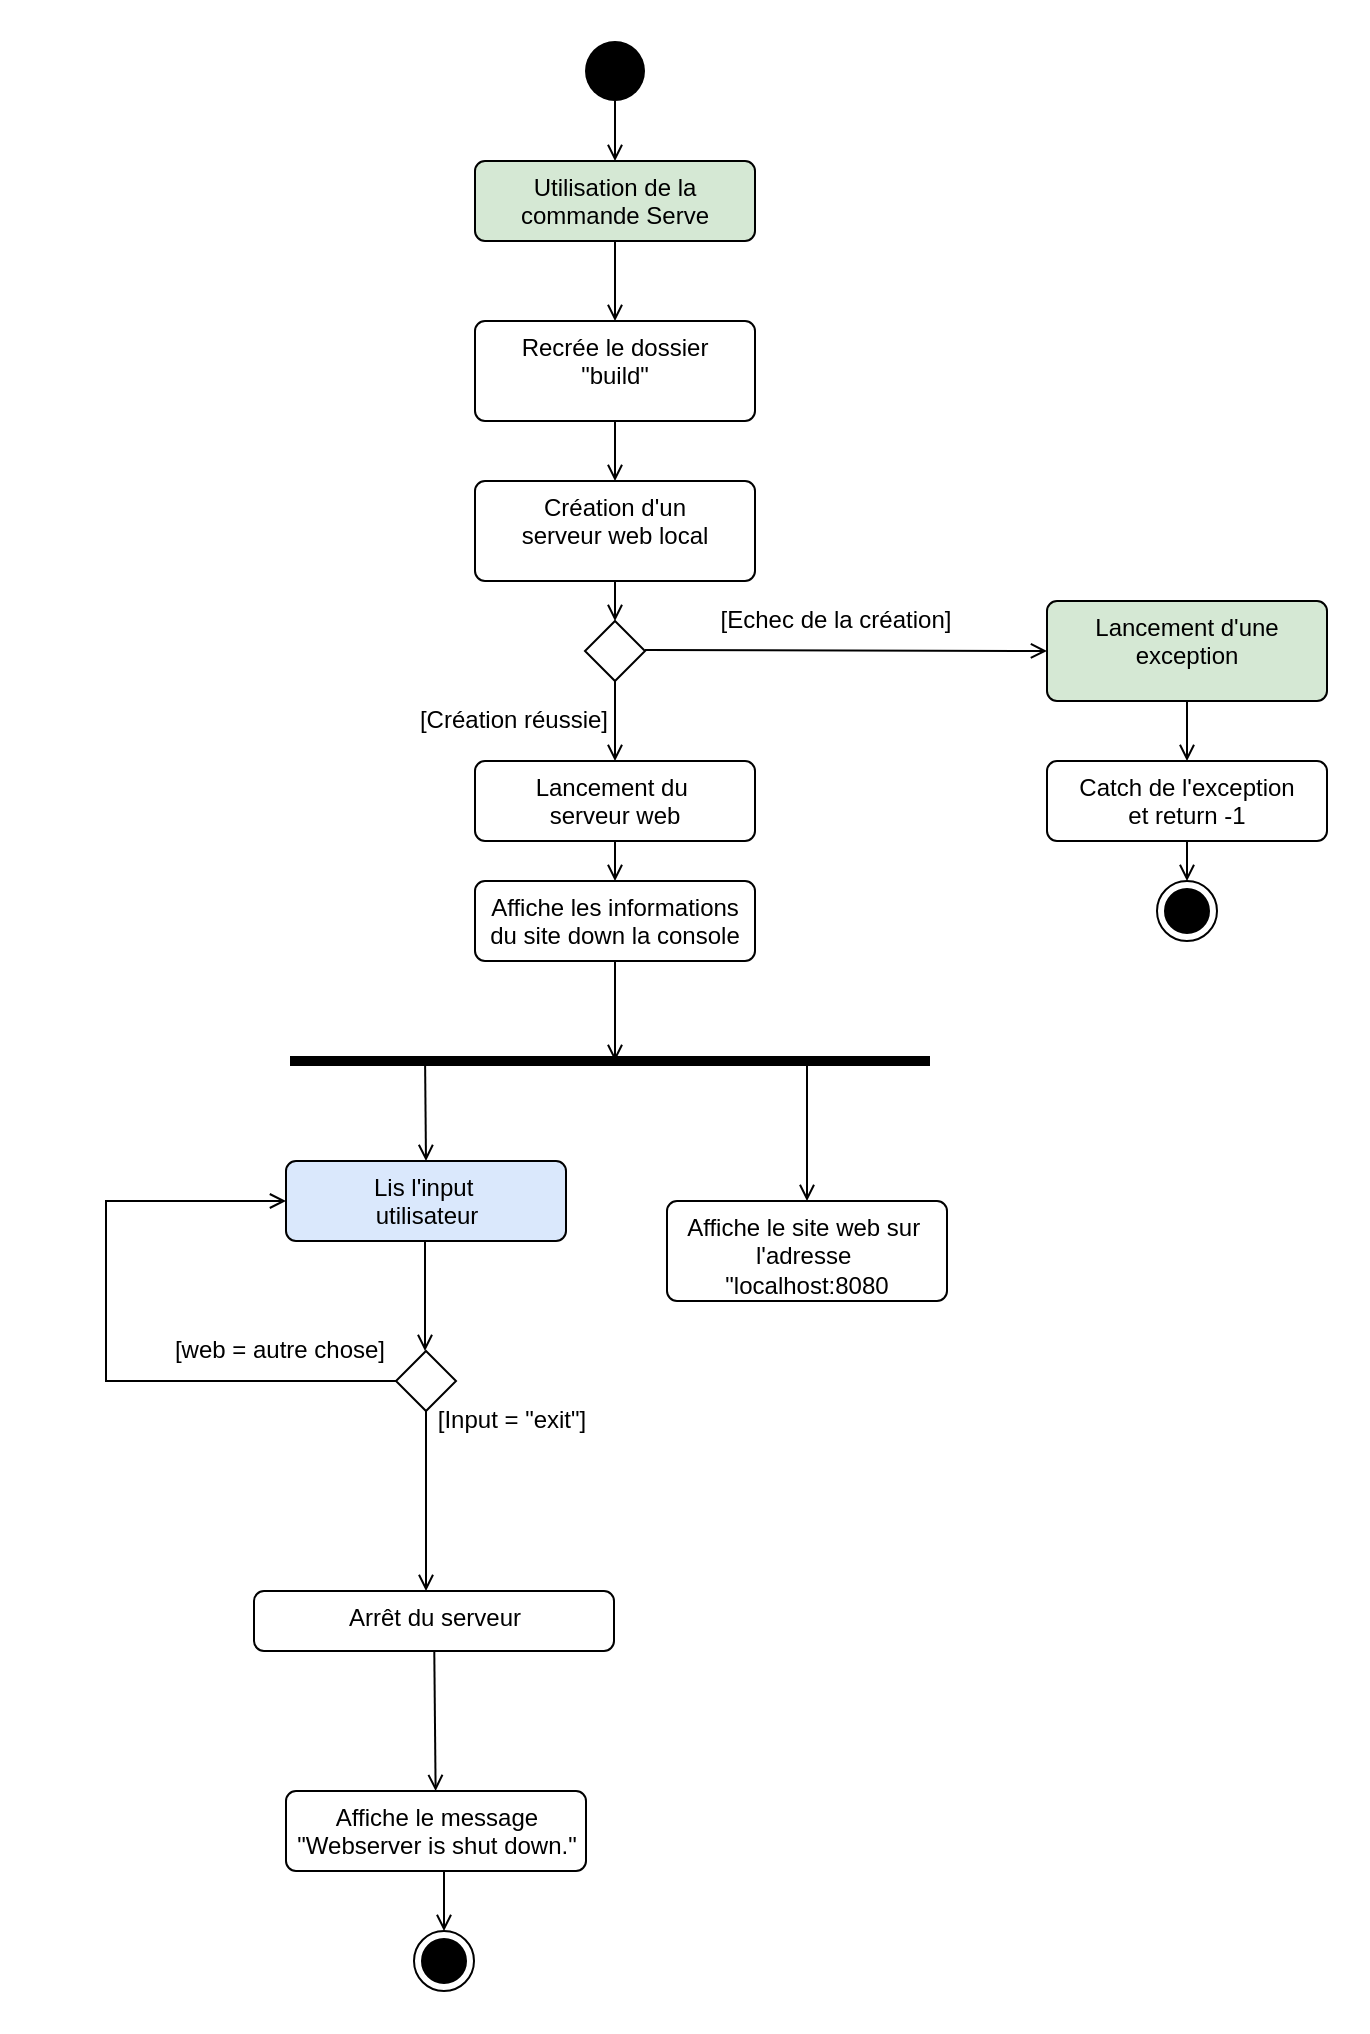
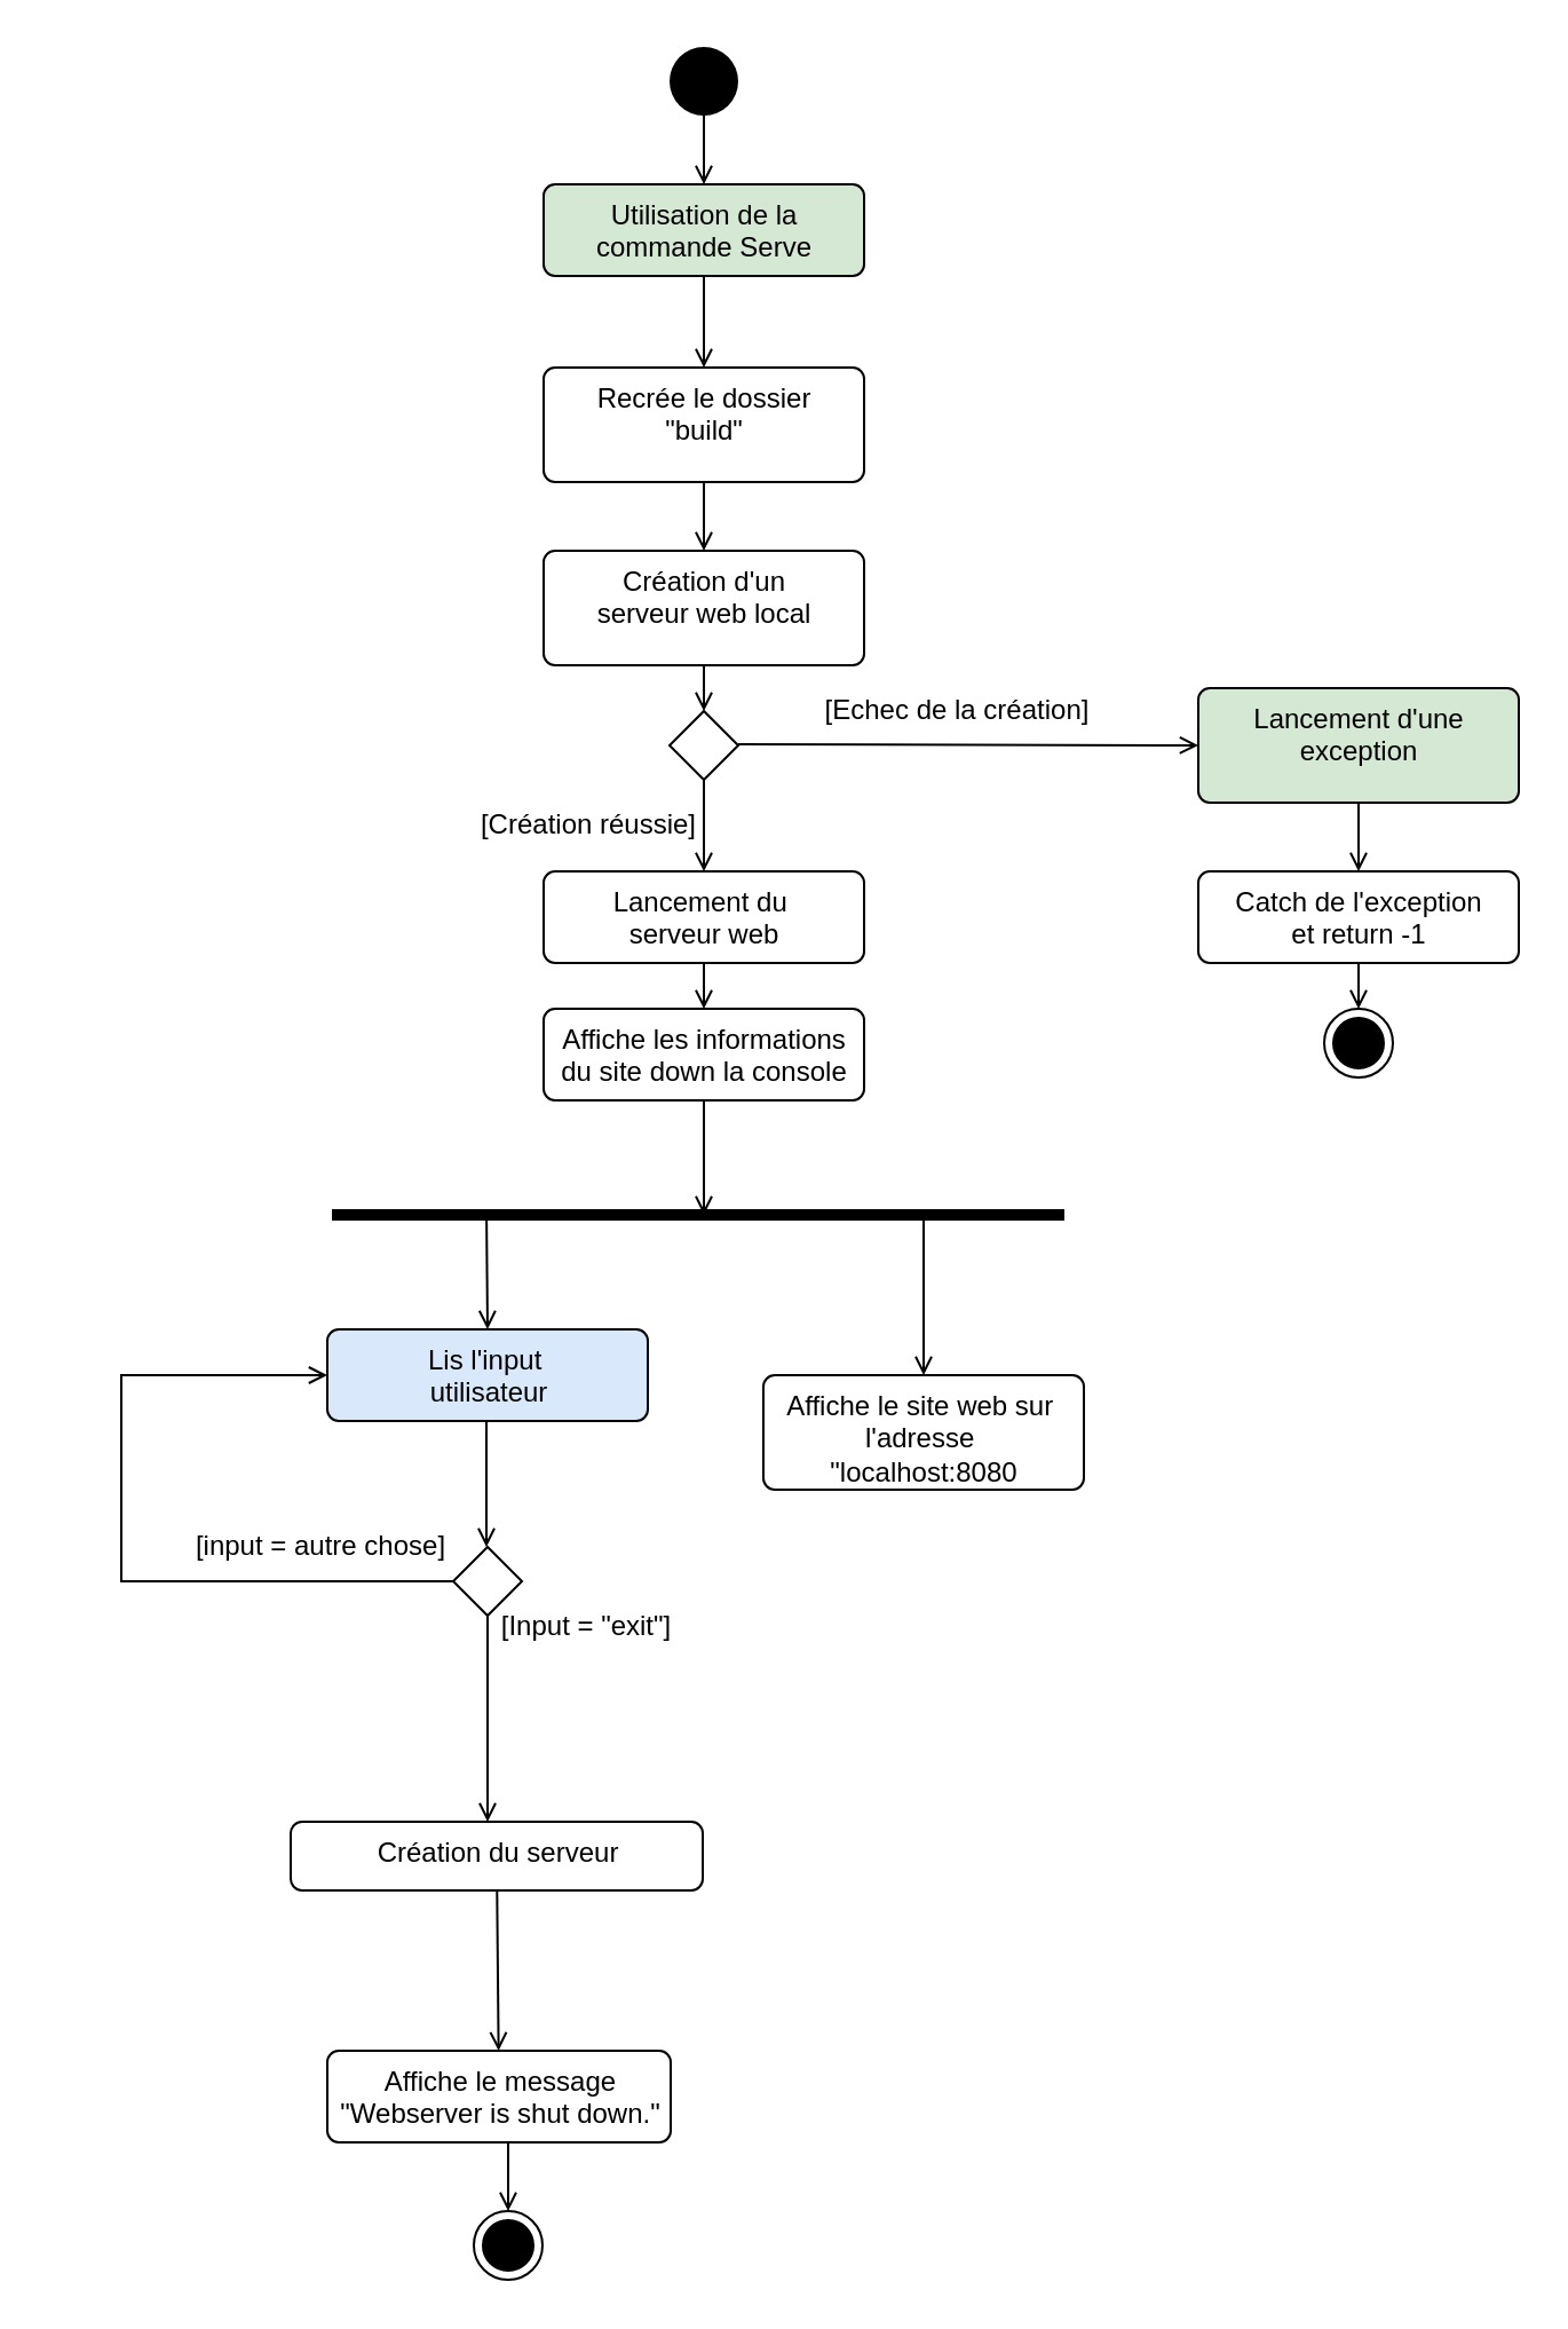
  <mxCell id="0" />
  <mxCell id="1" parent="0" />
  <mxCell id="2" value="" style="ellipse;fillColor=#000000;strokeColor=none;" parent="1" vertex="1"><mxGeometry x="292" y="20" width="30" height="30" as="geometry" /></mxCell>
  <mxCell id="3" value="Utilisation de la &lt;br&gt;commande Serve&lt;br&gt;" style="html=1;align=center;verticalAlign=top;rounded=1;absoluteArcSize=1;arcSize=10;dashed=0;fillColor=#d5e8d4;" parent="1" vertex="1"><mxGeometry x="237" y="80" width="140" height="40" as="geometry" /></mxCell>
  <mxCell id="4" value="" style="endArrow=open;html=1;rounded=0;align=center;verticalAlign=top;endFill=0;labelBackgroundColor=none;endSize=6;exitX=0.5;exitY=1;exitDx=0;exitDy=0;entryX=0.5;entryY=0;entryDx=0;entryDy=0;" parent="1" source="2" target="3" edge="1"><mxGeometry relative="1" as="geometry"><mxPoint x="387" y="272" as="targetPoint" /></mxGeometry></mxCell>
  <mxCell id="5" value="" style="endArrow=open;html=1;rounded=0;align=center;verticalAlign=top;endFill=0;labelBackgroundColor=none;endSize=6;exitX=0.5;exitY=1;exitDx=0;exitDy=0;" parent="1" edge="1"><mxGeometry relative="1" as="geometry"><mxPoint x="307" y="240" as="targetPoint" /><mxPoint x="307" y="210" as="sourcePoint" /></mxGeometry></mxCell>
  <mxCell id="6" value="Création d'un&lt;br&gt;serveur web local" style="html=1;align=center;verticalAlign=top;rounded=1;absoluteArcSize=1;arcSize=10;dashed=0;" parent="1" vertex="1"><mxGeometry x="237" y="240" width="140" height="50" as="geometry" /></mxCell>
  <mxCell id="7" value="" style="endArrow=open;html=1;rounded=0;align=center;verticalAlign=top;endFill=0;labelBackgroundColor=none;endSize=6;exitX=0.5;exitY=1;exitDx=0;exitDy=0;" parent="1" source="3" edge="1"><mxGeometry relative="1" as="geometry"><mxPoint x="307" y="160" as="targetPoint" /><mxPoint x="317" y="60" as="sourcePoint" /></mxGeometry></mxCell>
  <mxCell id="8" value="Recrée le dossier&lt;br&gt;&quot;build&quot;" style="html=1;align=center;verticalAlign=top;rounded=1;absoluteArcSize=1;arcSize=10;dashed=0;" parent="1" vertex="1"><mxGeometry x="237" y="160" width="140" height="50" as="geometry" /></mxCell>
  <mxCell id="9" value="" style="endArrow=open;html=1;rounded=0;align=center;verticalAlign=top;endFill=0;labelBackgroundColor=none;endSize=6;" parent="1" edge="1"><mxGeometry relative="1" as="geometry"><mxPoint x="307" y="310" as="targetPoint" /><mxPoint x="307" y="290" as="sourcePoint" /></mxGeometry></mxCell>
  <mxCell id="10" value="" style="rhombus;" parent="1" vertex="1"><mxGeometry x="292" y="310" width="30" height="30" as="geometry" /></mxCell>
  <mxCell id="11" value="" style="endArrow=open;html=1;rounded=0;align=center;verticalAlign=top;endFill=0;labelBackgroundColor=none;endSize=6;entryX=0;entryY=0.5;entryDx=0;entryDy=0;" parent="1" target="24" edge="1"><mxGeometry relative="1" as="geometry"><mxPoint x="518" y="325" as="targetPoint" /><mxPoint x="322" y="324.5" as="sourcePoint" /><Array as="points" /></mxGeometry></mxCell>
  <mxCell id="12" value="[Echec de la création]" style="text;html=1;strokeColor=none;fillColor=none;align=center;verticalAlign=middle;whiteSpace=wrap;rounded=0;" parent="1" vertex="1"><mxGeometry x="333" y="300" width="170" height="20" as="geometry" /></mxCell>
  <mxCell id="13" value="" style="endArrow=open;html=1;rounded=0;align=center;verticalAlign=top;endFill=0;labelBackgroundColor=none;endSize=6;exitX=0.5;exitY=1;exitDx=0;exitDy=0;" parent="1" source="10" edge="1"><mxGeometry relative="1" as="geometry"><mxPoint x="307" y="380" as="targetPoint" /><mxPoint x="307" y="350" as="sourcePoint" /></mxGeometry></mxCell>
  <mxCell id="14" value="Lancement du&amp;nbsp;&lt;br&gt;serveur web" style="html=1;align=center;verticalAlign=top;rounded=1;absoluteArcSize=1;arcSize=10;dashed=0;" parent="1" vertex="1"><mxGeometry x="237" y="380" width="140" height="40" as="geometry" /></mxCell>
  <mxCell id="15" value="[Création réussie]" style="text;html=1;strokeColor=none;fillColor=none;align=center;verticalAlign=middle;whiteSpace=wrap;rounded=0;" parent="1" vertex="1"><mxGeometry x="137" y="350" width="240" height="20" as="geometry" /></mxCell>
  <mxCell id="16" value="" style="html=1;points=[];perimeter=orthogonalPerimeter;fillColor=#000000;strokeColor=none;rotation=90;" parent="1" vertex="1"><mxGeometry x="302" y="370" width="5" height="320" as="geometry" /></mxCell>
  <mxCell id="17" value="" style="endArrow=open;html=1;rounded=0;align=center;verticalAlign=top;endFill=0;labelBackgroundColor=none;endSize=6;exitX=0.5;exitY=1;exitDx=0;exitDy=0;" parent="1" source="14" edge="1"><mxGeometry relative="1" as="geometry"><mxPoint x="307" y="440" as="targetPoint" /><mxPoint x="317" y="370" as="sourcePoint" /></mxGeometry></mxCell>
  <mxCell id="18" value="Affiche le message&lt;br&gt;&quot;Webserver is shut down.&quot;" style="html=1;align=center;verticalAlign=top;rounded=1;absoluteArcSize=1;arcSize=10;dashed=0;" parent="1" vertex="1"><mxGeometry x="142.5" y="895" width="150" height="40" as="geometry" /></mxCell>
  <mxCell id="19" value="" style="ellipse;html=1;shape=endState;fillColor=#000000;strokeColor=#000000;" parent="1" vertex="1"><mxGeometry x="206.5" y="965" width="30" height="30" as="geometry" /></mxCell>
  <mxCell id="20" value="" style="endArrow=open;html=1;rounded=0;align=center;verticalAlign=top;endFill=0;labelBackgroundColor=none;endSize=6;entryX=0.5;entryY=0;entryDx=0;entryDy=0;" parent="1" target="19" edge="1"><mxGeometry relative="1" as="geometry"><mxPoint x="252.02" y="872" as="targetPoint" /><mxPoint x="221.5" y="935" as="sourcePoint" /></mxGeometry></mxCell>
  <mxCell id="21" value="" style="ellipse;html=1;shape=endState;fillColor=#000000;strokeColor=#000000;" parent="1" vertex="1"><mxGeometry x="578" y="440" width="30" height="30" as="geometry" /></mxCell>
  <mxCell id="22" value="" style="endArrow=open;html=1;rounded=0;align=center;verticalAlign=top;endFill=0;labelBackgroundColor=none;endSize=6;exitX=0.5;exitY=1;exitDx=0;exitDy=0;" parent="1" source="24" edge="1"><mxGeometry relative="1" as="geometry"><mxPoint x="593" y="380" as="targetPoint" /><mxPoint x="533" y="340" as="sourcePoint" /><Array as="points" /></mxGeometry></mxCell>
  <mxCell id="23" value="Catch de l'exception&lt;br&gt;et return -1" style="html=1;align=center;verticalAlign=top;rounded=1;absoluteArcSize=1;arcSize=10;dashed=0;" parent="1" vertex="1"><mxGeometry x="523" y="380" width="140" height="40" as="geometry" /></mxCell>
  <mxCell id="24" value="Lancement d'une&lt;br&gt;exception" style="html=1;align=center;verticalAlign=top;rounded=1;absoluteArcSize=1;arcSize=10;dashed=0;fillColor=#d5e8d4;" vertex="1" parent="1"><mxGeometry x="523" y="300" width="140" height="50" as="geometry" /></mxCell>
  <mxCell id="25" value="" style="endArrow=open;html=1;rounded=0;align=center;verticalAlign=top;endFill=0;labelBackgroundColor=none;endSize=6;exitX=0.5;exitY=1;exitDx=0;exitDy=0;entryX=0.5;entryY=0;entryDx=0;entryDy=0;" edge="1" parent="1" source="23" target="21"><mxGeometry relative="1" as="geometry"><mxPoint x="603" y="390" as="targetPoint" /><mxPoint x="603" y="360" as="sourcePoint" /><Array as="points" /></mxGeometry></mxCell>
  <mxCell id="26" value="" style="endArrow=open;html=1;rounded=0;align=center;verticalAlign=top;endFill=0;labelBackgroundColor=none;endSize=6;entryX=0.5;entryY=0;entryDx=0;entryDy=0;exitX=0.1;exitY=0.789;exitDx=0;exitDy=0;exitPerimeter=0;" edge="1" parent="1" source="16" target="28"><mxGeometry relative="1" as="geometry"><mxPoint x="213" y="525" as="targetPoint" /><mxPoint x="213" y="470" as="sourcePoint" /></mxGeometry></mxCell>
  <mxCell id="27" value="" style="endArrow=open;html=1;rounded=0;align=center;verticalAlign=top;endFill=0;labelBackgroundColor=none;endSize=6;entryX=0.5;entryY=0;entryDx=0;entryDy=0;" edge="1" parent="1" target="39"><mxGeometry relative="1" as="geometry"><mxPoint x="393" y="525" as="targetPoint" /><mxPoint x="403" y="530" as="sourcePoint" /></mxGeometry></mxCell>
  <mxCell id="28" value="Lis l'input&amp;nbsp;&lt;br&gt;utilisateur" style="html=1;align=center;verticalAlign=top;rounded=1;absoluteArcSize=1;arcSize=10;dashed=0;fillColor=#dae8fc;" vertex="1" parent="1"><mxGeometry x="142.5" y="580" width="140" height="40" as="geometry" /></mxCell>
  <mxCell id="29" value="" style="endArrow=open;html=1;rounded=0;align=center;verticalAlign=top;endFill=0;labelBackgroundColor=none;endSize=6;" edge="1" parent="1"><mxGeometry relative="1" as="geometry"><mxPoint x="212" y="675" as="targetPoint" /><mxPoint x="212" y="620" as="sourcePoint" /></mxGeometry></mxCell>
  <mxCell id="30" value="" style="rhombus;" vertex="1" parent="1"><mxGeometry x="197.5" y="675" width="30" height="30" as="geometry" /></mxCell>
  <mxCell id="31" value="" style="endArrow=open;html=1;rounded=0;align=center;verticalAlign=top;endFill=0;labelBackgroundColor=none;endSize=6;exitX=0.5;exitY=1;exitDx=0;exitDy=0;" edge="1" parent="1" source="30"><mxGeometry relative="1" as="geometry"><mxPoint x="212.5" y="795" as="targetPoint" /><mxPoint x="313.5" y="795" as="sourcePoint" /></mxGeometry></mxCell>
  <mxCell id="32" value="[Input = &quot;exit&quot;]" style="text;html=1;strokeColor=none;fillColor=none;align=center;verticalAlign=middle;whiteSpace=wrap;rounded=0;" vertex="1" parent="1"><mxGeometry x="136" y="700" width="240" height="20" as="geometry" /></mxCell>
- <mxCell id="33" value="[web = autre chose]" style="text;html=1;strokeColor=none;fillColor=none;align=center;verticalAlign=middle;whiteSpace=wrap;rounded=0;" vertex="1" parent="1"><mxGeometry x="20" y="665" width="240" height="20" as="geometry" /></mxCell>
+ <mxCell id="33" value="[input = autre chose]" style="text;html=1;strokeColor=none;fillColor=none;align=center;verticalAlign=middle;whiteSpace=wrap;rounded=0;" vertex="1" parent="1"><mxGeometry x="20" y="665" width="240" height="20" as="geometry" /></mxCell>
  <mxCell id="34" value="" style="endArrow=open;html=1;rounded=0;align=center;verticalAlign=top;endFill=0;labelBackgroundColor=none;endSize=6;exitX=0;exitY=0.5;exitDx=0;exitDy=0;entryX=0;entryY=0.5;entryDx=0;entryDy=0;" edge="1" parent="1" source="30" target="28"><mxGeometry relative="1" as="geometry"><mxPoint x="52.5" y="595" as="targetPoint" /><mxPoint x="313.5" y="795" as="sourcePoint" /><Array as="points"><mxPoint x="52.5" y="690" /><mxPoint x="52.5" y="600" /><mxPoint x="102.5" y="600" /><mxPoint x="122.5" y="600" /></Array></mxGeometry></mxCell>
- <mxCell id="35" value="Arrêt du serveur" style="html=1;align=center;verticalAlign=top;rounded=1;absoluteArcSize=1;arcSize=10;dashed=0;" vertex="1" parent="1"><mxGeometry x="126.5" y="795" width="180" height="30" as="geometry" /></mxCell>
+ <mxCell id="35" value="Création du serveur" style="html=1;align=center;verticalAlign=top;rounded=1;absoluteArcSize=1;arcSize=10;dashed=0;" vertex="1" parent="1"><mxGeometry x="126.5" y="795" width="180" height="30" as="geometry" /></mxCell>
  <mxCell id="36" value="" style="endArrow=open;html=1;rounded=0;align=center;verticalAlign=top;endFill=0;labelBackgroundColor=none;endSize=6;" edge="1" parent="1" source="35" target="18"><mxGeometry relative="1" as="geometry"><mxPoint x="222.5" y="805" as="targetPoint" /><mxPoint x="222.5" y="715" as="sourcePoint" /></mxGeometry></mxCell>
  <mxCell id="37" value="Affiche les informations&lt;br&gt;du site down la console" style="html=1;align=center;verticalAlign=top;rounded=1;absoluteArcSize=1;arcSize=10;dashed=0;" vertex="1" parent="1"><mxGeometry x="237" y="440" width="140" height="40" as="geometry" /></mxCell>
  <mxCell id="38" value="" style="endArrow=open;html=1;rounded=0;align=center;verticalAlign=top;endFill=0;labelBackgroundColor=none;endSize=6;exitX=0.5;exitY=1;exitDx=0;exitDy=0;" edge="1" parent="1" source="37"><mxGeometry relative="1" as="geometry"><mxPoint x="307" y="530" as="targetPoint" /><mxPoint x="307" y="510" as="sourcePoint" /></mxGeometry></mxCell>
  <mxCell id="39" value="Affiche le site web sur&amp;nbsp;&lt;br&gt;l'adresse&amp;nbsp;&lt;br&gt;&quot;localhost:8080" style="html=1;align=center;verticalAlign=top;rounded=1;absoluteArcSize=1;arcSize=10;dashed=0;" vertex="1" parent="1"><mxGeometry x="333" y="600" width="140" height="50" as="geometry" /></mxCell>
